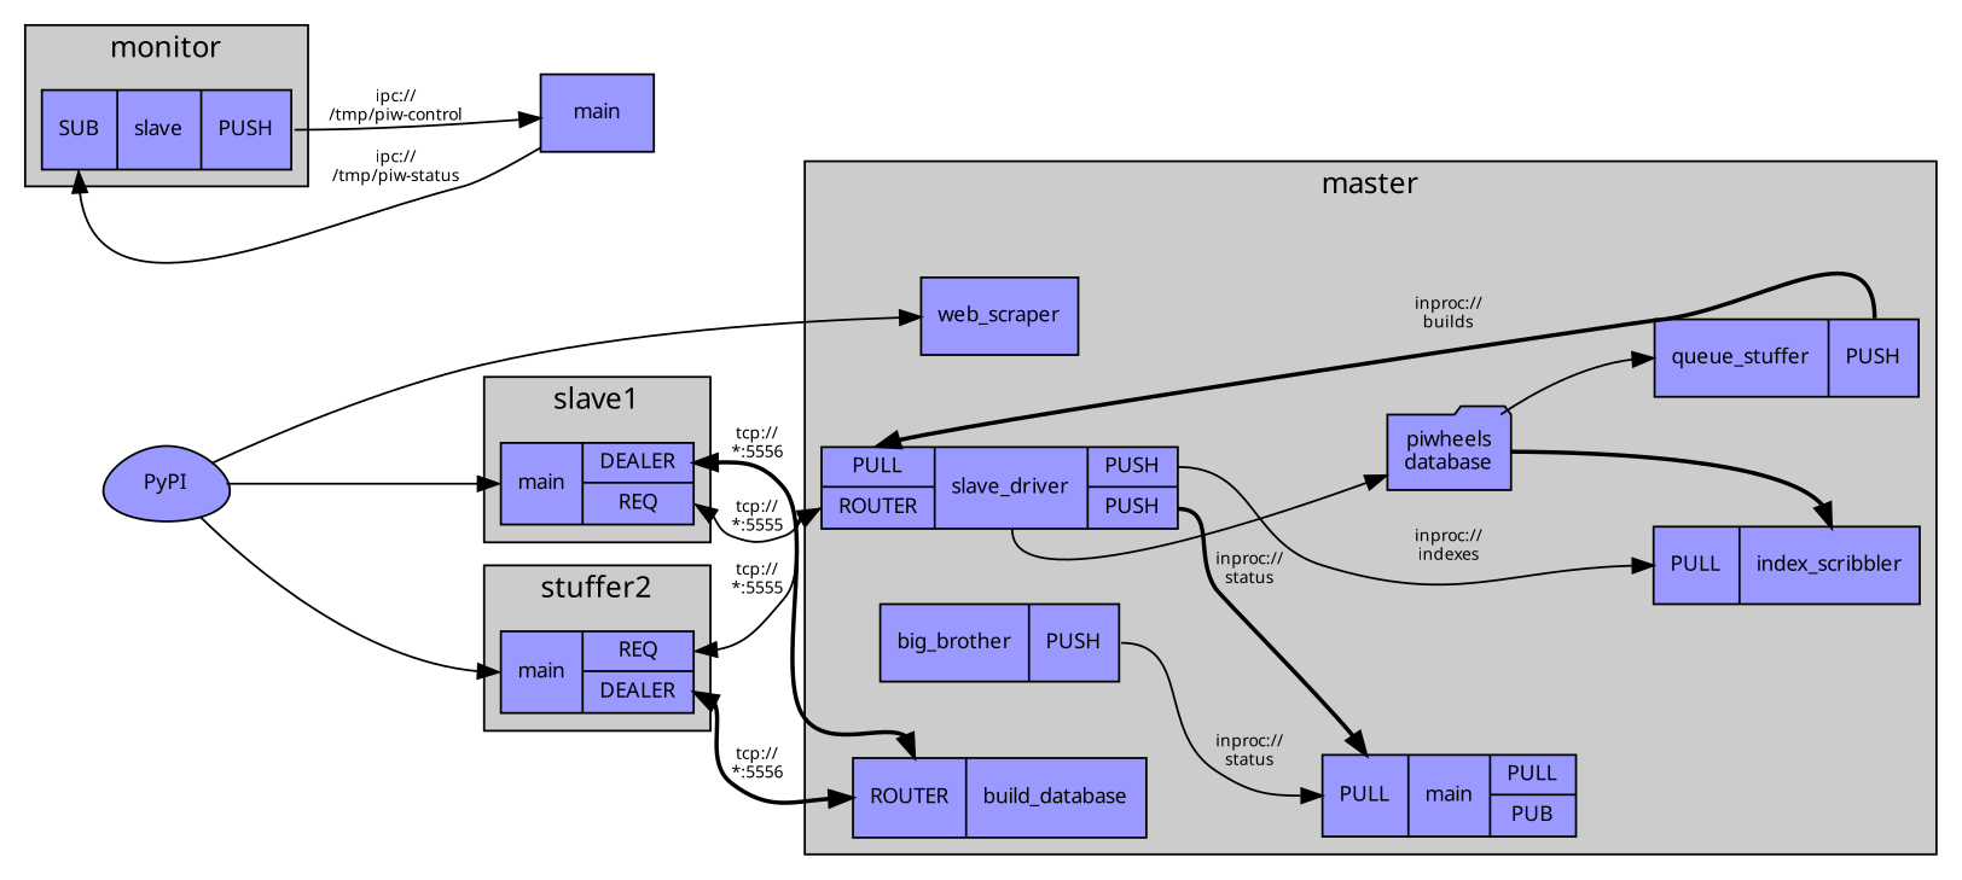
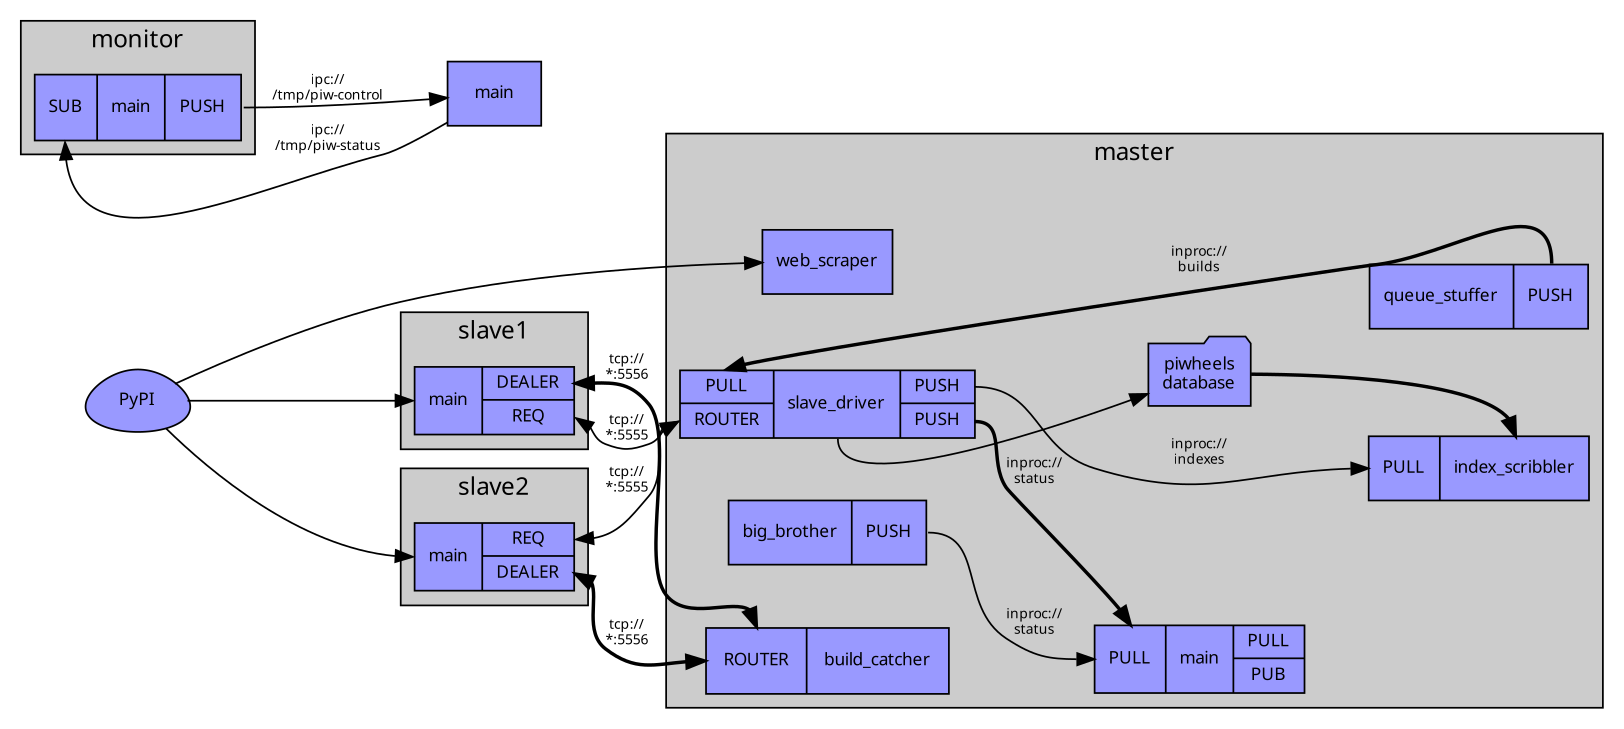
  digraph {
    fillcolor="#cccccc"
    fontname=Sans
    fontsize=14
    nodesep=0.5
    rankdir=LR
    ranksep=0.5
    style=filled
    node [fillcolor="#9999ff" fontname=Sans fontsize=10 penwidth=1 shape=record style=filled]
    edge [fontname=Sans fontsize=8 headport=t style=solid]
    n1 [label="{{<int_status>PULL}|main|{<control>PULL|<ext_status>PUB}}"]
    n2 [label="<t>web_scraper"]
    n3 [label="piwheels\ndatabase" shape=folder]
    n4 [label="{<t>queue_stuffer|<builds>PUSH}"]
    n5 [label="{{<builds>PULL|<slaves>ROUTER}|<t>slave_driver|{<indexes>PUSH|<int_status>PUSH}}"]
    n6 [label="{<t>big_brother|<int_status>PUSH}"]
    n7 [label="{<indexes>PULL|<t>index_scribbler}"]
-   n8 [label="{<slaves>ROUTER|<t>build_database}"]
-   n9 [label="{<status>SUB|<t>slave|<control>PUSH}"]
+   n8 [label="{<slaves>ROUTER|<t>build_catcher}"]
+   n9 [label="{<status>SUB|<t>main|<control>PUSH}"]
    n10 [label="{<t>main|{<files>DEALER|<builds>REQ}}"]
    n11 [label="{<t>main|{<builds>REQ|<files>DEALER}}"]
    main
    n13 [label=PyPI shape=egg]
    subgraph cluster_1 {
      label=master
      n1
      n2
      n3
      n4
      n5
      n6
      n7
      n8
    }
    subgraph cluster_2 {
      label=monitor
      n9
    }
    subgraph cluster_3 {
      label=slave1
      n10
    }
    subgraph cluster_4 {
-     label=stuffer2
+     label=slave2
      n11
    }
-   n3 -> n4
    n3 -> n7 [style=bold]
    n4 -> n5 [headport=builds label="inproc://\nbuilds" style=bold tailport=builds]
    n5 -> n1 [headport=int_status label="inproc://\nstatus" style=bold tailport=int_status]
    n5 -> n3 [tailport=t]
    n5 -> n7 [headport=indexes label="inproc://\nindexes" tailport=indexes]
    n6 -> n1 [headport=int_status label="inproc://\nstatus" tailport=int_status]
    n9 -> main [headport=control label="ipc://\n/tmp/piw-control" tailport=control]
    n10 -> n5 [dir=both headport=slaves label="tcp://\n*:5555" tailport=builds]
    n10 -> n8 [dir=both headport=slaves label="tcp://\n*:5556" style=bold tailport=files]
    n11 -> n5 [dir=both headport=slaves label="tcp://\n*:5555" tailport=builds]
    n11 -> n8 [dir=both headport=slaves label="tcp://\n*:5556" style=bold tailport=files]
    main -> n9 [headport=status label="ipc://\n/tmp/piw-status" tailport=ext_status]
    n13 -> n2
    n13 -> n10
    n13 -> n11
  }
